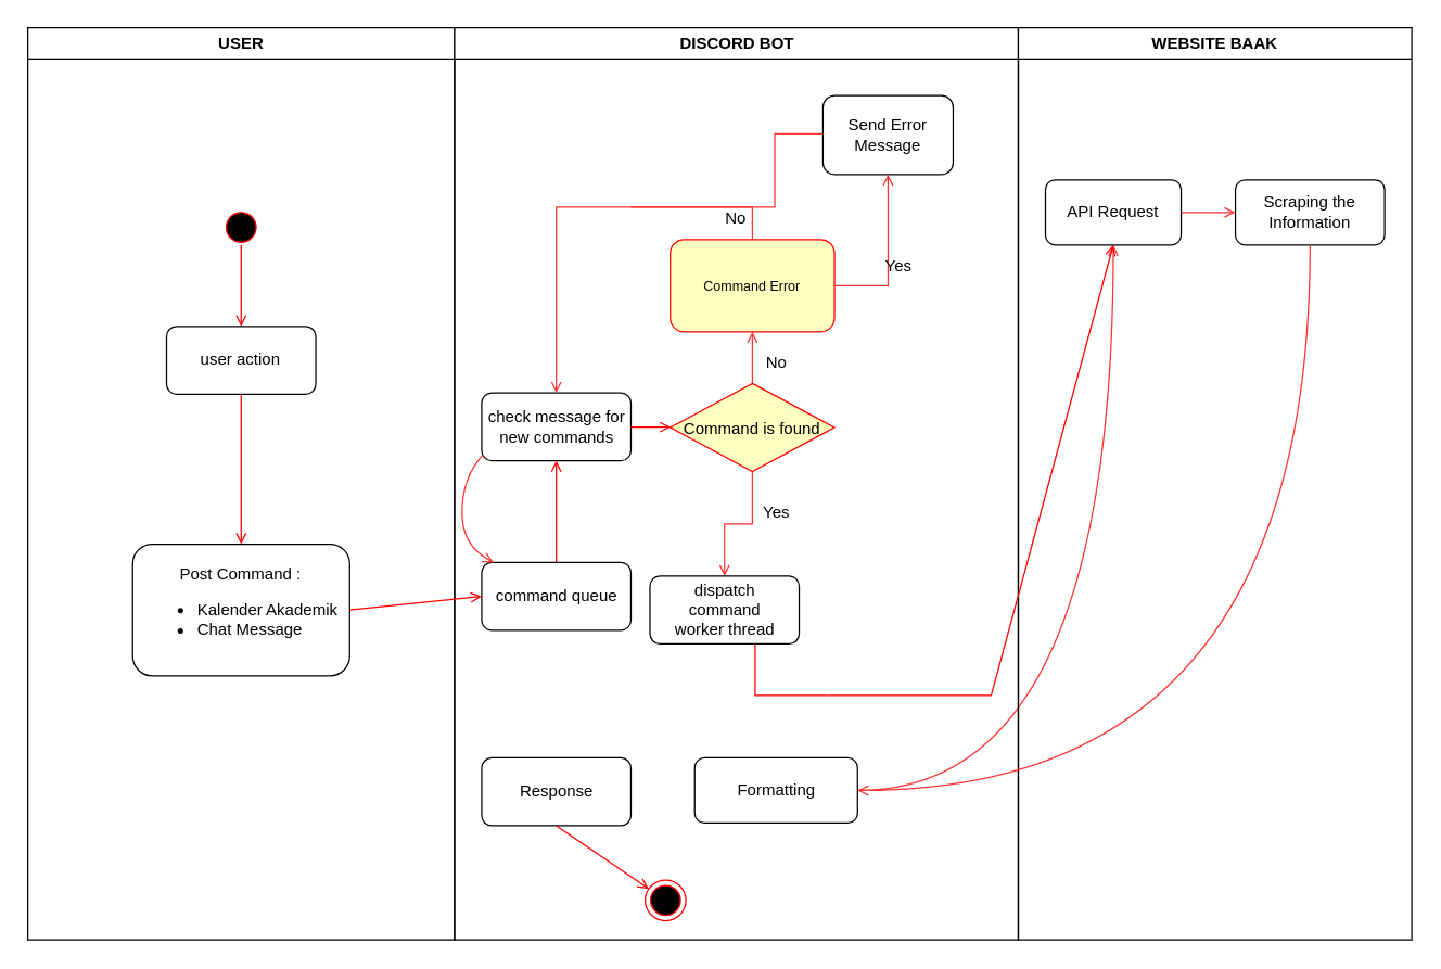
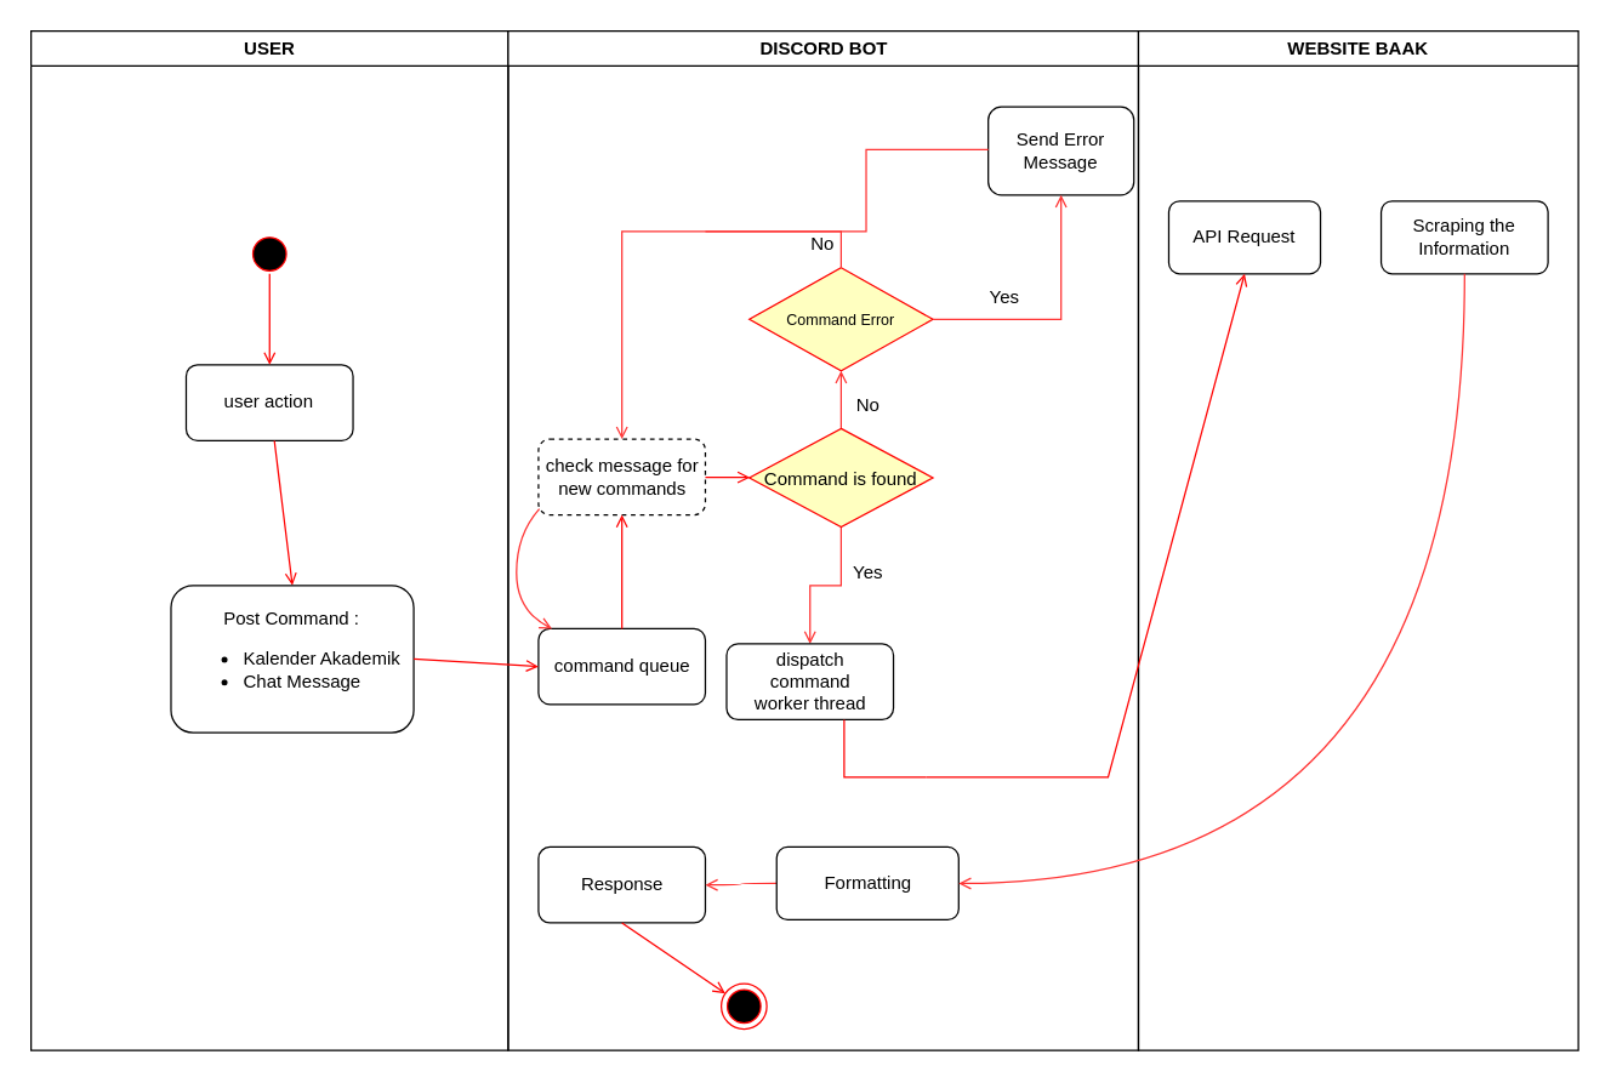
  <mxCell id="0" />
  <mxCell id="1" parent="0" />
  <mxCell id="2" value="USER" style="swimlane;whiteSpace=wrap" parent="1" vertex="1"><mxGeometry x="20" y="20" width="314.5" height="672" as="geometry" /></mxCell>
  <mxCell id="3" value="" style="ellipse;shape=startState;fillColor=#000000;strokeColor=#ff0000;" parent="2" vertex="1"><mxGeometry x="142.25" y="132" width="30" height="30" as="geometry" /></mxCell>
  <mxCell id="4" value="user action" style="rounded=1;whiteSpace=wrap;html=1;" parent="2" vertex="1"><mxGeometry x="102.25" y="220" width="110" height="50" as="geometry" /></mxCell>
  <mxCell id="5" value="" style="endArrow=open;strokeColor=#FF0000;endFill=1;rounded=0" parent="2" target="4" edge="1"><mxGeometry relative="1" as="geometry"><mxPoint x="157.25" y="160" as="sourcePoint" /></mxGeometry></mxCell>
  <mxCell id="6" value="" style="endArrow=open;strokeColor=#FF0000;endFill=1;rounded=0;entryX=0.5;entryY=0;entryDx=0;entryDy=0;" parent="2" source="4" target="7" edge="1"><mxGeometry relative="1" as="geometry"><mxPoint x="157.25" y="325" as="targetPoint" /></mxGeometry></mxCell>
- <mxCell id="7" value="Post Command :&lt;br&gt;&lt;ul&gt;&lt;li style=&quot;text-align: justify;&quot;&gt;Kalender Akademik&lt;/li&gt;&lt;li style=&quot;text-align: justify;&quot;&gt;Chat Message&lt;/li&gt;&lt;/ul&gt;" style="rounded=1;whiteSpace=wrap;html=1;" parent="2" vertex="1"><mxGeometry x="77.25" y="380.5" width="160" height="97" as="geometry" /></mxCell>
+ <mxCell id="7" value="Post Command :&lt;br&gt;&lt;ul&gt;&lt;li style=&quot;text-align: justify;&quot;&gt;Kalender Akademik&lt;/li&gt;&lt;li style=&quot;text-align: justify;&quot;&gt;Chat Message&lt;/li&gt;&lt;/ul&gt;" style="rounded=1;whiteSpace=wrap;html=1;" parent="2" vertex="1"><mxGeometry x="92.25" y="365.5" width="160" height="97" as="geometry" /></mxCell>
  <mxCell id="8" value="DISCORD BOT" style="swimlane;whiteSpace=wrap" parent="1" vertex="1"><mxGeometry x="334.5" y="20" width="415.5" height="672" as="geometry" /></mxCell>
- <mxCell id="9" value="check message for &lt;br&gt;new commands" style="rounded=1;whiteSpace=wrap;html=1;glass=0;shadow=0;sketch=0;" parent="8" vertex="1"><mxGeometry x="20" y="269" width="110" height="50" as="geometry" /></mxCell>
+ <mxCell id="9" value="check message for &lt;br&gt;new commands" style="rounded=1;whiteSpace=wrap;html=1;glass=0;shadow=0;sketch=0;dashed=1;" parent="8" vertex="1"><mxGeometry x="20" y="269" width="110" height="50" as="geometry" /></mxCell>
  <mxCell id="10" value="command queue" style="rounded=1;whiteSpace=wrap;html=1;" parent="8" vertex="1"><mxGeometry x="20" y="394" width="110" height="50" as="geometry" /></mxCell>
  <mxCell id="11" value="" style="endArrow=none;strokeColor=#FF0000;endFill=0;rounded=0;startArrow=open;startFill=0;" parent="8" source="9" target="10" edge="1"><mxGeometry relative="1" as="geometry" /></mxCell>
  <mxCell id="12" value="" style="edgeStyle=orthogonalEdgeStyle;rounded=0;orthogonalLoop=1;jettySize=auto;html=1;strokeColor=#FF3333;endArrow=open;endFill=0;" parent="8" source="14" target="16" edge="1"><mxGeometry relative="1" as="geometry" /></mxCell>
  <mxCell id="13" value="" style="edgeStyle=orthogonalEdgeStyle;rounded=0;orthogonalLoop=1;jettySize=auto;html=1;strokeColor=#FF3333;endArrow=open;endFill=0;" parent="8" source="14" target="25" edge="1"><mxGeometry relative="1" as="geometry" /></mxCell>
  <mxCell id="14" value="Command is found" style="rhombus;fillColor=#ffffc0;strokeColor=#ff0000;fontSize=12;" parent="8" vertex="1"><mxGeometry x="159" y="262" width="121" height="65" as="geometry" /></mxCell>
  <mxCell id="15" value="" style="endArrow=open;strokeColor=#FF0000;endFill=1;rounded=0" parent="8" source="9" target="14" edge="1"><mxGeometry relative="1" as="geometry" /></mxCell>
  <mxCell id="16" value="dispatch&#10;command&#10;worker thread" style="rounded=1;whiteSpace=wrap;html=1;" parent="8" vertex="1"><mxGeometry x="144" y="404" width="110" height="50" as="geometry" /></mxCell>
  <mxCell id="17" value="" style="edgeStyle=elbowEdgeStyle;elbow=horizontal;strokeColor=#FF0000;endArrow=none;endFill=0;rounded=0;" parent="8" edge="1"><mxGeometry width="100" height="100" relative="1" as="geometry"><mxPoint x="221.5" y="454" as="sourcePoint" /><mxPoint x="275.5" y="492" as="targetPoint" /><Array as="points"><mxPoint x="221.5" y="513" /></Array></mxGeometry></mxCell>
  <mxCell id="18" value="Response" style="rounded=1;whiteSpace=wrap;html=1;" parent="8" vertex="1"><mxGeometry x="20" y="538" width="110" height="50" as="geometry" /></mxCell>
  <mxCell id="19" value="" style="ellipse;shape=endState;fillColor=#000000;strokeColor=#ff0000" parent="8" vertex="1"><mxGeometry x="140.5" y="628" width="30" height="30" as="geometry" /></mxCell>
  <mxCell id="20" value="" style="endArrow=open;strokeColor=#FF0000;endFill=1;rounded=0;exitX=0.5;exitY=1;exitDx=0;exitDy=0;" parent="8" source="18" target="19" edge="1"><mxGeometry relative="1" as="geometry" /></mxCell>
- <mxCell id="21" value="" style="edgeStyle=orthogonalEdgeStyle;curved=1;rounded=0;orthogonalLoop=1;jettySize=auto;html=1;endArrow=open;endFill=0;strokeColor=#FF3333;" parent="8" source="22" target="35" edge="1"><mxGeometry relative="1" as="geometry" /></mxCell>
+ <mxCell id="21" value="" style="edgeStyle=orthogonalEdgeStyle;curved=1;rounded=0;orthogonalLoop=1;jettySize=auto;html=1;endArrow=open;endFill=0;strokeColor=#FF3333;" parent="8" source="22" target="18" edge="1"><mxGeometry relative="1" as="geometry" /></mxCell>
  <mxCell id="22" value="Formatting" style="rounded=1;whiteSpace=wrap;html=1;" parent="8" vertex="1"><mxGeometry x="177" y="538" width="120" height="48" as="geometry" /></mxCell>
- <mxCell id="23" value="Send Error Message" style="rounded=1;whiteSpace=wrap;html=1;" parent="8" vertex="1"><mxGeometry x="271.5" y="50" width="96" height="58" as="geometry" /></mxCell>
+ <mxCell id="23" value="Send Error Message" style="rounded=1;whiteSpace=wrap;html=1;" parent="8" vertex="1"><mxGeometry x="316.5" y="50" width="96" height="58" as="geometry" /></mxCell>
  <mxCell id="24" value="Yes" style="text;html=1;strokeColor=none;fillColor=none;align=center;verticalAlign=middle;whiteSpace=wrap;rounded=0;" parent="8" vertex="1"><mxGeometry x="207" y="342" width="60" height="30" as="geometry" /></mxCell>
- <mxCell id="25" value="Command Error" style="fillColor=#ffffc0;strokeColor=#ff0000;fontSize=10;rounded=1;" parent="8" vertex="1"><mxGeometry x="159" y="156" width="121" height="68" as="geometry" /></mxCell>
+ <mxCell id="25" value="Command Error" style="rhombus;fillColor=#ffffc0;strokeColor=#ff0000;fontSize=10;" parent="8" vertex="1"><mxGeometry x="159" y="156" width="121" height="68" as="geometry" /></mxCell>
  <mxCell id="26" style="edgeStyle=orthogonalEdgeStyle;rounded=0;orthogonalLoop=1;jettySize=auto;html=1;strokeColor=#FF3333;entryX=0.5;entryY=1;entryDx=0;entryDy=0;exitX=1;exitY=0.5;exitDx=0;exitDy=0;endArrow=open;endFill=0;" parent="8" source="25" target="23" edge="1"><mxGeometry relative="1" as="geometry"><mxPoint x="365.5" y="182" as="targetPoint" /></mxGeometry></mxCell>
  <mxCell id="27" style="edgeStyle=orthogonalEdgeStyle;rounded=0;orthogonalLoop=1;jettySize=auto;html=1;strokeColor=#FF3333;entryX=1;entryY=0.5;entryDx=0;entryDy=0;endArrow=none;endFill=0;" parent="8" source="23" edge="1"><mxGeometry relative="1" as="geometry"><mxPoint x="130" y="132" as="targetPoint" /><Array as="points"><mxPoint x="236" y="78" /><mxPoint x="236" y="132" /></Array></mxGeometry></mxCell>
  <mxCell id="28" style="edgeStyle=orthogonalEdgeStyle;rounded=0;orthogonalLoop=1;jettySize=auto;html=1;strokeColor=#FF3333;entryX=0.5;entryY=0;entryDx=0;entryDy=0;endArrow=open;endFill=0;" parent="8" source="25" target="9" edge="1"><mxGeometry relative="1" as="geometry"><mxPoint x="130" y="132" as="targetPoint" /><Array as="points"><mxPoint x="220" y="132" /><mxPoint x="75" y="132" /></Array></mxGeometry></mxCell>
  <mxCell id="29" value="No" style="text;html=1;strokeColor=none;fillColor=none;align=center;verticalAlign=middle;whiteSpace=wrap;rounded=0;shadow=0;glass=0;sketch=0;" parent="8" vertex="1"><mxGeometry x="207" y="232" width="60" height="30" as="geometry" /></mxCell>
  <mxCell id="30" value="Yes" style="text;html=1;strokeColor=none;fillColor=none;align=center;verticalAlign=middle;whiteSpace=wrap;rounded=0;" parent="8" vertex="1"><mxGeometry x="297" y="162" width="60" height="28" as="geometry" /></mxCell>
  <mxCell id="31" value="No" style="text;html=1;strokeColor=none;fillColor=none;align=center;verticalAlign=middle;whiteSpace=wrap;rounded=0;shadow=0;glass=0;sketch=0;" parent="8" vertex="1"><mxGeometry x="177" y="126" width="60" height="30" as="geometry" /></mxCell>
  <mxCell id="32" value="" style="curved=1;endArrow=open;html=1;rounded=0;exitX=0.005;exitY=0.92;exitDx=0;exitDy=0;exitPerimeter=0;endFill=0;entryX=0.081;entryY=0;entryDx=0;entryDy=0;entryPerimeter=0;strokeColor=#FF3333;" edge="1" parent="8" source="9" target="10"><mxGeometry width="50" height="50" relative="1" as="geometry"><mxPoint x="20" y="382" as="sourcePoint" /><mxPoint x="25.5" y="402" as="targetPoint" /><Array as="points"><mxPoint x="5.5" y="332" /><mxPoint x="5.5" y="382" /></Array></mxGeometry></mxCell>
  <mxCell id="33" value="WEBSITE BAAK" style="swimlane;whiteSpace=wrap" parent="1" vertex="1"><mxGeometry x="750" y="20" width="290" height="672" as="geometry" /></mxCell>
- <mxCell id="34" value="" style="edgeStyle=orthogonalEdgeStyle;rounded=0;orthogonalLoop=1;jettySize=auto;html=1;fillColor=#f8cecc;strokeColor=#FF3333;endArrow=open;endFill=0;" parent="33" source="35" target="36" edge="1"><mxGeometry relative="1" as="geometry" /></mxCell>
  <mxCell id="35" value="API Request" style="rounded=1;whiteSpace=wrap;html=1;" parent="33" vertex="1"><mxGeometry x="20" y="112" width="100" height="48" as="geometry" /></mxCell>
  <mxCell id="36" value="Scraping the Information" style="rounded=1;whiteSpace=wrap;html=1;" parent="33" vertex="1"><mxGeometry x="160" y="112" width="110" height="48" as="geometry" /></mxCell>
  <mxCell id="37" value="" style="edgeStyle=none;strokeColor=#FF0000;endArrow=open;endFill=1;rounded=0;entryX=0.5;entryY=1;entryDx=0;entryDy=0;" parent="1" target="35" edge="1"><mxGeometry width="100" height="100" relative="1" as="geometry"><mxPoint x="610" y="512" as="sourcePoint" /><mxPoint x="730" y="476" as="targetPoint" /><Array as="points"><mxPoint x="670" y="512" /><mxPoint x="730" y="512" /></Array></mxGeometry></mxCell>
  <mxCell id="38" style="rounded=0;orthogonalLoop=1;jettySize=auto;html=1;entryX=1;entryY=0.5;entryDx=0;entryDy=0;endArrow=open;endFill=0;strokeColor=#FF3333;exitX=0.5;exitY=1;exitDx=0;exitDy=0;edgeStyle=orthogonalEdgeStyle;curved=1;" parent="1" source="36" target="22" edge="1"><mxGeometry relative="1" as="geometry"><mxPoint x="880" y="182" as="sourcePoint" /></mxGeometry></mxCell>
  <mxCell id="39" value="" style="endArrow=open;strokeColor=#FF0000;endFill=1;rounded=0;exitX=1;exitY=0.5;exitDx=0;exitDy=0;entryX=0;entryY=0.5;entryDx=0;entryDy=0;" parent="1" source="7" target="10" edge="1"><mxGeometry relative="1" as="geometry"><mxPoint x="190" y="438.79" as="sourcePoint" /><mxPoint x="350" y="450" as="targetPoint" /></mxGeometry></mxCell>
